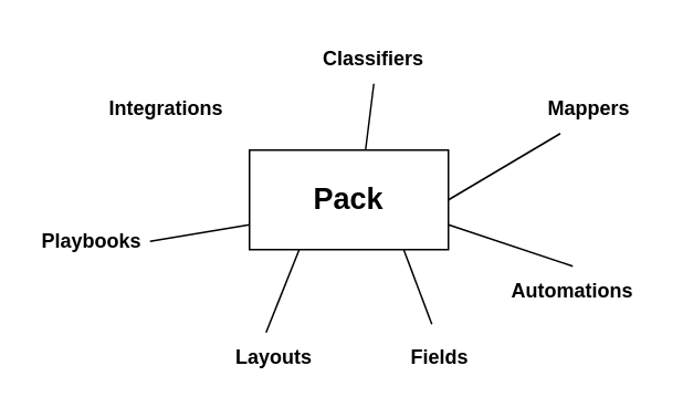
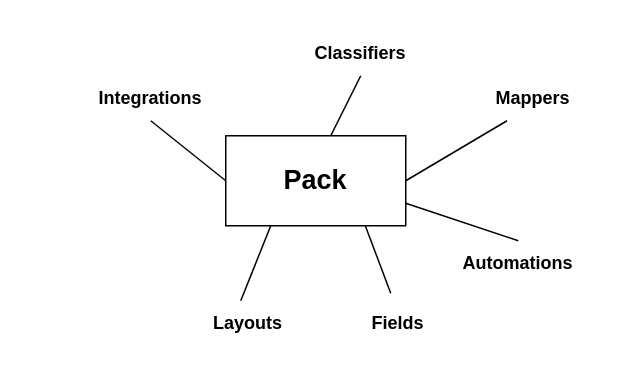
  <mxCell id="0" />
  <mxCell id="1" parent="0" />
  <mxCell id="2" value="&lt;font style=&quot;font-size: 18px&quot;&gt;&lt;b&gt;Pack&lt;/b&gt;&lt;/font&gt;" style="rounded=0;whiteSpace=wrap;html=1;" vertex="1" parent="1"><mxGeometry x="150" y="90" width="120" height="60" as="geometry" /></mxCell>
- <mxCell id="3" value="&lt;b&gt;Classifiers&lt;/b&gt;" style="text;html=1;strokeColor=none;fillColor=none;align=center;verticalAlign=middle;whiteSpace=wrap;rounded=0;" vertex="1" parent="1"><mxGeometry x="190" y="20" width="70" height="30" as="geometry" /></mxCell>
+ <mxCell id="3" value="&lt;b&gt;Classifiers&lt;/b&gt;" style="text;html=1;strokeColor=none;fillColor=none;align=center;verticalAlign=middle;whiteSpace=wrap;rounded=0;" vertex="1" parent="1"><mxGeometry x="205" y="20" width="70" height="30" as="geometry" /></mxCell>
  <mxCell id="4" value="&lt;b&gt;Mappers&lt;/b&gt;" style="text;html=1;strokeColor=none;fillColor=none;align=center;verticalAlign=middle;whiteSpace=wrap;rounded=0;" vertex="1" parent="1"><mxGeometry x="320" y="50" width="70" height="30" as="geometry" /></mxCell>
- <mxCell id="5" value="&lt;b&gt;Playbooks&lt;/b&gt;" style="text;html=1;strokeColor=none;fillColor=none;align=center;verticalAlign=middle;whiteSpace=wrap;rounded=0;" vertex="1" parent="1"><mxGeometry x="20" y="130" width="70" height="30" as="geometry" /></mxCell>
  <mxCell id="6" value="&lt;b&gt;Integrations&lt;/b&gt;" style="text;html=1;strokeColor=none;fillColor=none;align=center;verticalAlign=middle;whiteSpace=wrap;rounded=0;" vertex="1" parent="1"><mxGeometry x="65" y="50" width="70" height="30" as="geometry" /></mxCell>
  <mxCell id="7" value="&lt;b&gt;Automations&lt;/b&gt;" style="text;html=1;strokeColor=none;fillColor=none;align=center;verticalAlign=middle;whiteSpace=wrap;rounded=0;" vertex="1" parent="1"><mxGeometry x="310" y="160" width="70" height="30" as="geometry" /></mxCell>
  <mxCell id="8" value="&lt;b&gt;Layouts&lt;/b&gt;" style="text;html=1;strokeColor=none;fillColor=none;align=center;verticalAlign=middle;whiteSpace=wrap;rounded=0;" vertex="1" parent="1"><mxGeometry x="130" y="200" width="70" height="30" as="geometry" /></mxCell>
  <mxCell id="9" value="&lt;b&gt;Fields&lt;/b&gt;" style="text;html=1;strokeColor=none;fillColor=none;align=center;verticalAlign=middle;whiteSpace=wrap;rounded=0;" vertex="1" parent="1"><mxGeometry x="230" y="200" width="70" height="30" as="geometry" /></mxCell>
  <mxCell id="10" value="" style="endArrow=none;html=1;entryX=0.5;entryY=1;entryDx=0;entryDy=0;" edge="1" parent="1" target="3"><mxGeometry width="50" height="50" relative="1" as="geometry"><mxPoint x="220" y="90" as="sourcePoint" /><mxPoint x="270" y="40" as="targetPoint" /></mxGeometry></mxCell>
- <mxCell id="12" value="" style="endArrow=none;html=1;exitX=1;exitY=0.5;exitDx=0;exitDy=0;entryX=0;entryY=0.75;entryDx=0;entryDy=0;" edge="1" parent="1" source="5" target="2"><mxGeometry width="50" height="50" relative="1" as="geometry"><mxPoint x="95" y="140" as="sourcePoint" /><mxPoint x="150" y="180" as="targetPoint" /></mxGeometry></mxCell>
+ <mxCell id="11" value="" style="endArrow=none;html=1;exitX=0.5;exitY=1;exitDx=0;exitDy=0;entryX=0;entryY=0.5;entryDx=0;entryDy=0;" edge="1" parent="1" source="6" target="2"><mxGeometry width="50" height="50" relative="1" as="geometry"><mxPoint x="50" y="130" as="sourcePoint" /><mxPoint x="130" y="110" as="targetPoint" /></mxGeometry></mxCell>
  <mxCell id="13" value="" style="endArrow=none;html=1;entryX=0.25;entryY=1;entryDx=0;entryDy=0;" edge="1" parent="1" target="2"><mxGeometry width="50" height="50" relative="1" as="geometry"><mxPoint x="160" y="200" as="sourcePoint" /><mxPoint x="210" y="150" as="targetPoint" /></mxGeometry></mxCell>
  <mxCell id="14" value="" style="endArrow=none;html=1;entryX=0.317;entryY=1.083;entryDx=0;entryDy=0;entryPerimeter=0;" edge="1" parent="1"><mxGeometry width="50" height="50" relative="1" as="geometry"><mxPoint x="260" y="195" as="sourcePoint" /><mxPoint x="243.04" y="150" as="targetPoint" /></mxGeometry></mxCell>
  <mxCell id="15" value="" style="endArrow=none;html=1;exitX=1;exitY=0.5;exitDx=0;exitDy=0;entryX=0.25;entryY=1;entryDx=0;entryDy=0;" edge="1" parent="1" source="2" target="4"><mxGeometry width="50" height="50" relative="1" as="geometry"><mxPoint x="280" y="160" as="sourcePoint" /><mxPoint x="330" y="110" as="targetPoint" /></mxGeometry></mxCell>
  <mxCell id="16" value="" style="endArrow=none;html=1;entryX=1;entryY=0.75;entryDx=0;entryDy=0;exitX=0.5;exitY=0;exitDx=0;exitDy=0;" edge="1" parent="1" source="7" target="2"><mxGeometry width="50" height="50" relative="1" as="geometry"><mxPoint x="320" y="160" as="sourcePoint" /><mxPoint x="370" y="110" as="targetPoint" /></mxGeometry></mxCell>
